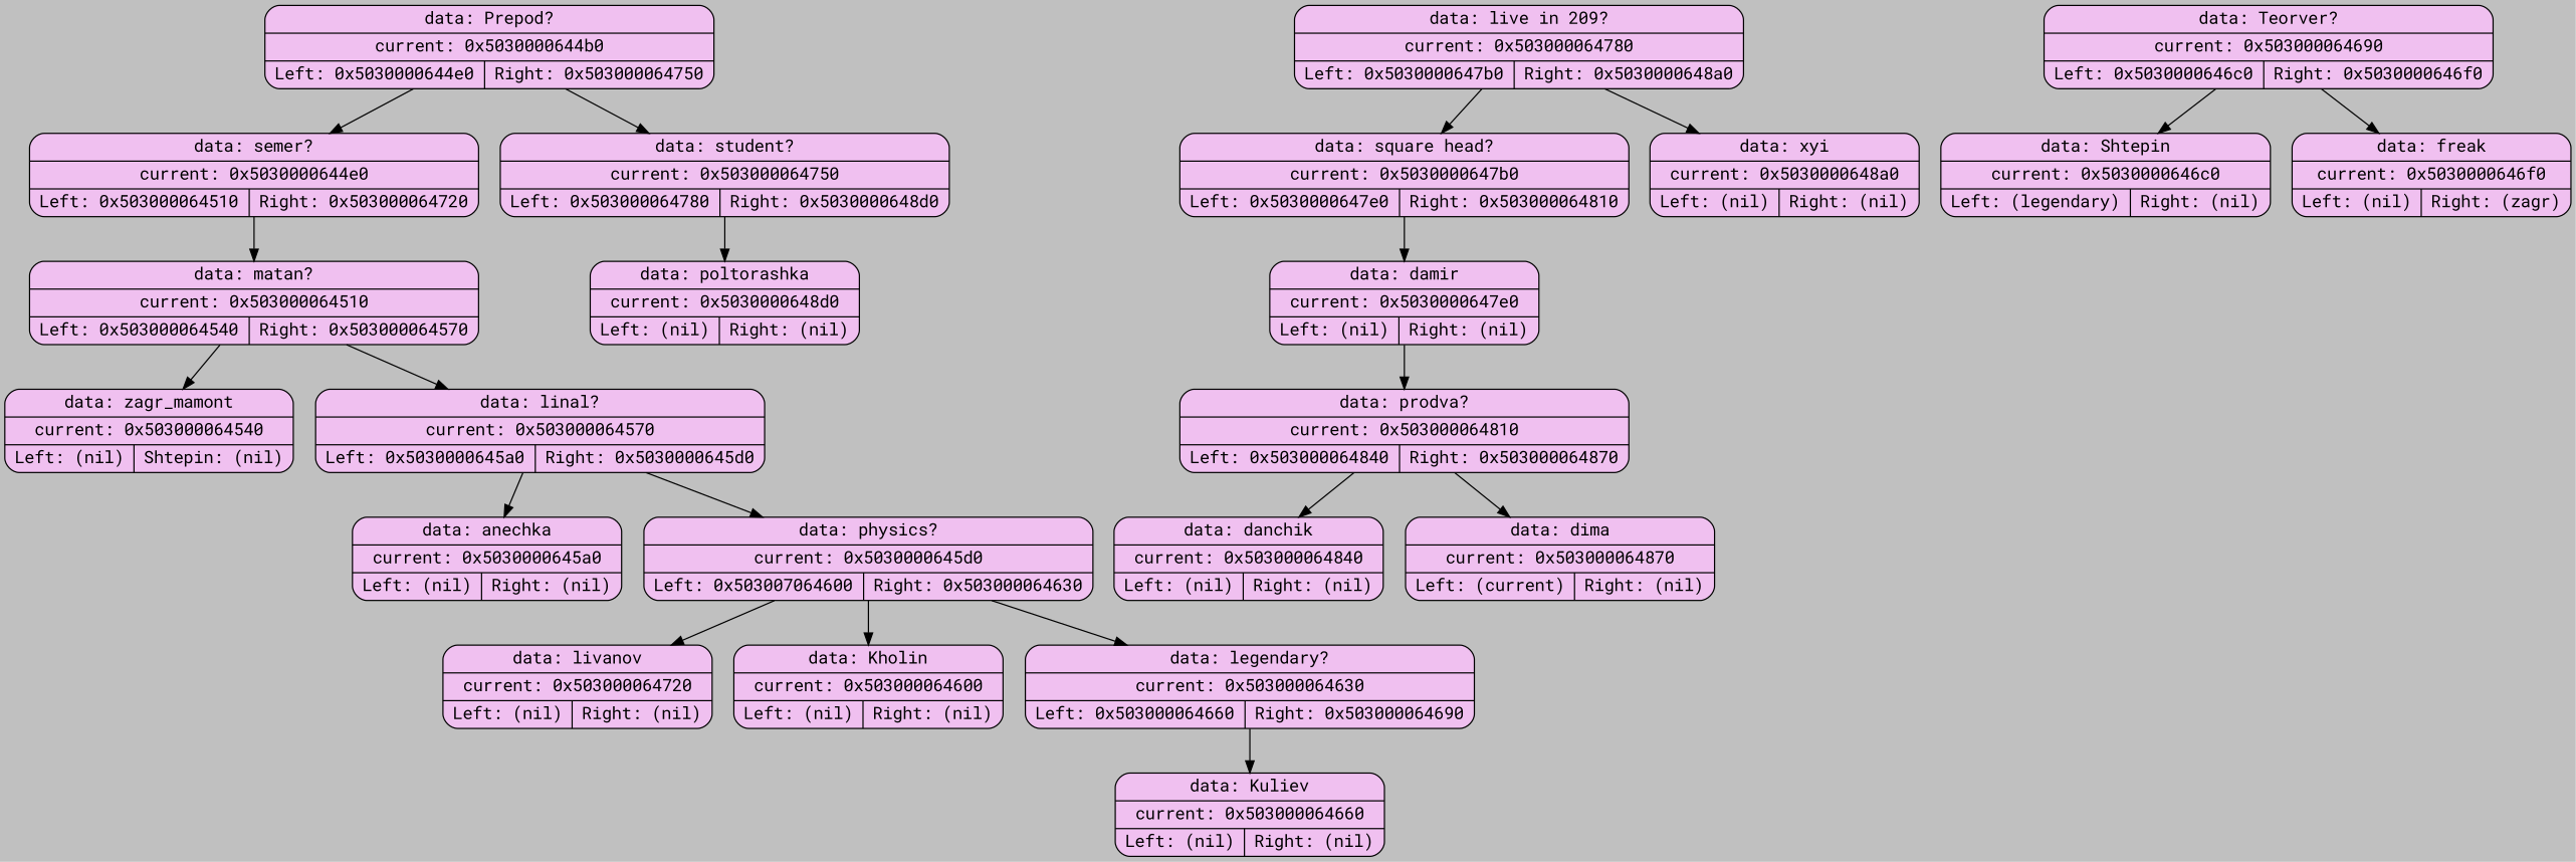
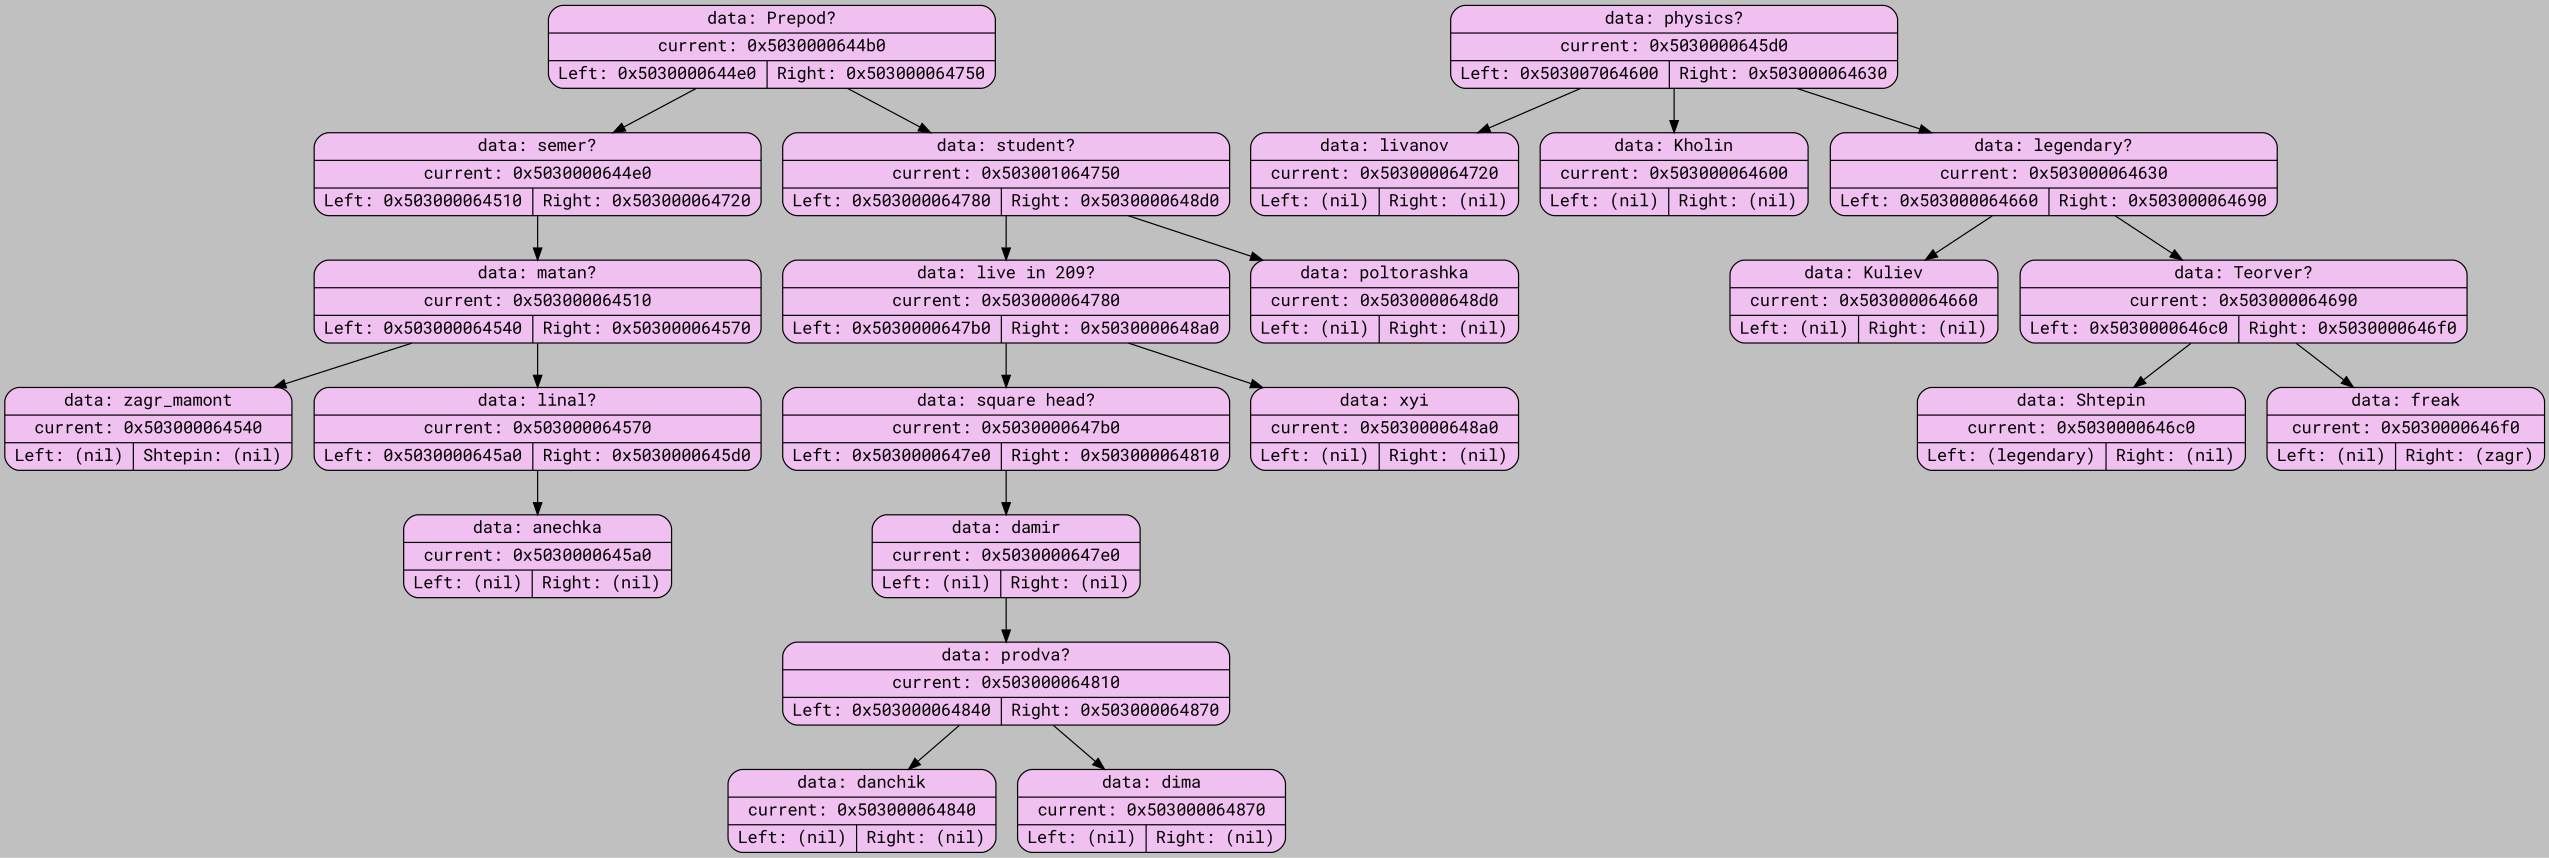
  digraph {
    bgcolor="#C0C0C0"
    fontname="Roboto Mono"
    node [fillcolor="#F0C0F0" fontname="Roboto Mono" shape=Mrecord style=filled]
    edge [fontname="Roboto Mono"]
    n1 [label="{data: Prepod? | current: 0x5030000644b0 | { Left: 0x5030000644e0 | Right: 0x503000064750 } }"]
    n2 [label="{data: semer? | current: 0x5030000644e0 | { Left: 0x503000064510 | Right: 0x503000064720 } }"]
-   n3 [label="{data: student? | current: 0x503000064750 | { Left: 0x503000064780 | Right: 0x5030000648d0 } }"]
+   n3 [label="{data: student? | current: 0x503001064750 | { Left: 0x503000064780 | Right: 0x5030000648d0 } }"]
    n4 [label="{data: matan? | current: 0x503000064510 | { Left: 0x503000064540 | Right: 0x503000064570 } }"]
    n5 [label="{data: live in 209? | current: 0x503000064780 | { Left: 0x5030000647b0 | Right: 0x5030000648a0 } }"]
    n6 [label="{data: poltorashka | current: 0x5030000648d0 | { Left: (nil) | Right: (nil) } }"]
    n7 [label="{data: zagr_mamont | current: 0x503000064540 | { Left: (nil) | Shtepin: (nil) } }"]
    n8 [label="{data: linal? | current: 0x503000064570 | { Left: 0x5030000645a0 | Right: 0x5030000645d0 } }"]
    n9 [label="{data: livanov | current: 0x503000064720 | { Left: (nil) | Right: (nil) } }"]
    n10 [label="{data: anechka | current: 0x5030000645a0 | { Left: (nil) | Right: (nil) } }"]
    n11 [label="{data: physics? | current: 0x5030000645d0 | { Left: 0x503007064600 | Right: 0x503000064630 } }"]
    n12 [label="{data: Kholin | current: 0x503000064600 | { Left: (nil) | Right: (nil) } }"]
    n13 [label="{data: legendary? | current: 0x503000064630 | { Left: 0x503000064660 | Right: 0x503000064690 } }"]
    n14 [label="{data: Kuliev | current: 0x503000064660 | { Left: (nil) | Right: (nil) } }"]
    n15 [label="{data: Teorver? | current: 0x503000064690 | { Left: 0x5030000646c0 | Right: 0x5030000646f0 } }"]
    n16 [label="{data: Shtepin | current: 0x5030000646c0 | { Left: (legendary) | Right: (nil) } }"]
    n17 [label="{data: freak | current: 0x5030000646f0 | { Left: (nil) | Right: (zagr) } }"]
    n18 [label="{data: square head? | current: 0x5030000647b0 | { Left: 0x5030000647e0 | Right: 0x503000064810 } }"]
    n19 [label="{data: xyi | current: 0x5030000648a0 | { Left: (nil) | Right: (nil) } }"]
    n20 [label="{data: damir | current: 0x5030000647e0 | { Left: (nil) | Right: (nil) } }"]
    n21 [label="{data: prodva? | current: 0x503000064810 | { Left: 0x503000064840 | Right: 0x503000064870 } }"]
    n22 [label="{data: danchik | current: 0x503000064840 | { Left: (nil) | Right: (nil) } }"]
-   n23 [label="{data: dima | current: 0x503000064870 | { Left: (current) | Right: (nil) } }"]
+   n23 [label="{data: dima | current: 0x503000064870 | { Left: (nil) | Right: (nil) } }"]
    n1 -> n2
    n1 -> n3
    n2 -> n4
+   n3 -> n5
    n3 -> n6
    n4 -> n7
    n4 -> n8
    n5 -> n18
    n5 -> n19
    n8 -> n10
-   n8 -> n11
    n11 -> n9
    n11 -> n12
    n11 -> n13
    n13 -> n14
+   n13 -> n15
    n15 -> n16
    n15 -> n17
    n18 -> n20
    n20 -> n21
    n21 -> n22
    n21 -> n23
  }
